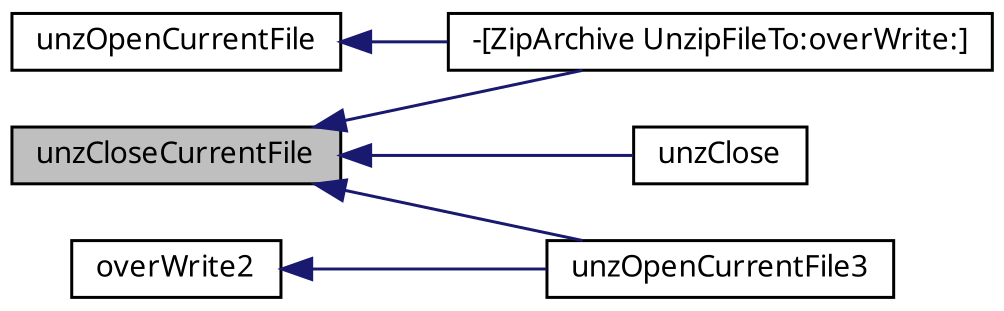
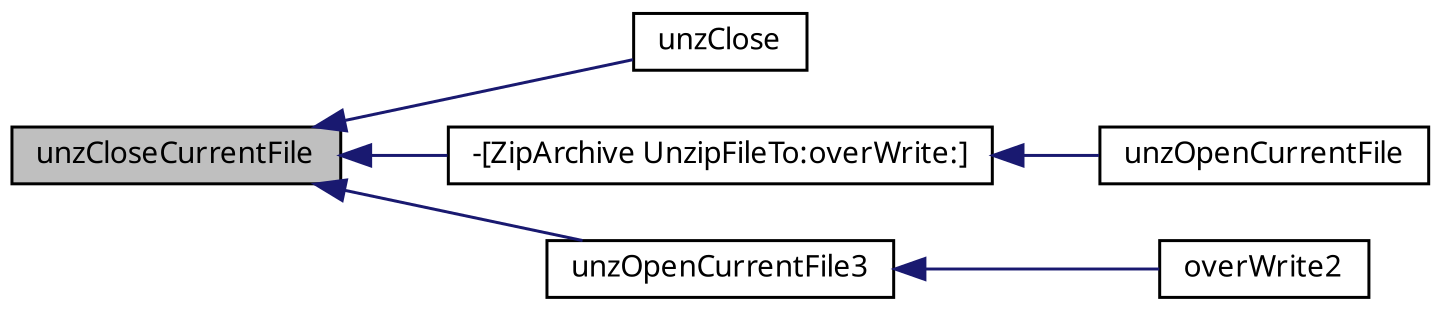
  digraph {
    rankdir=LR
    node [color=black fillcolor=white fontname="FreeSans.ttf" fontsize=10 shape=record style=filled]
    edge [color=midnightblue dir=back fontname="FreeSans.ttf" fontsize=10 labelfontname="FreeSans.ttf" labelfontsize=10 style=solid]
    n1 [fillcolor=grey75 fontcolor=black height=0.2 label=unzCloseCurrentFile width=0.4]
    n2 [height=0.2 label=unzClose width=0.4]
    n3 [height=0.2 label="-[ZipArchive UnzipFileTo:overWrite:]" width=0.4]
    n4 [height=0.2 label=unzOpenCurrentFile3 width=0.4]
    n5 [height=0.2 label=overWrite2 width=0.4]
    n6 [height=0.2 label=unzOpenCurrentFile width=0.4]
    n1 -> n2
    n1 -> n3
    n1 -> n4
-   n5 -> n4
-   n6 -> n3
+   n4 -> n5
+   n3 -> n6
  }
